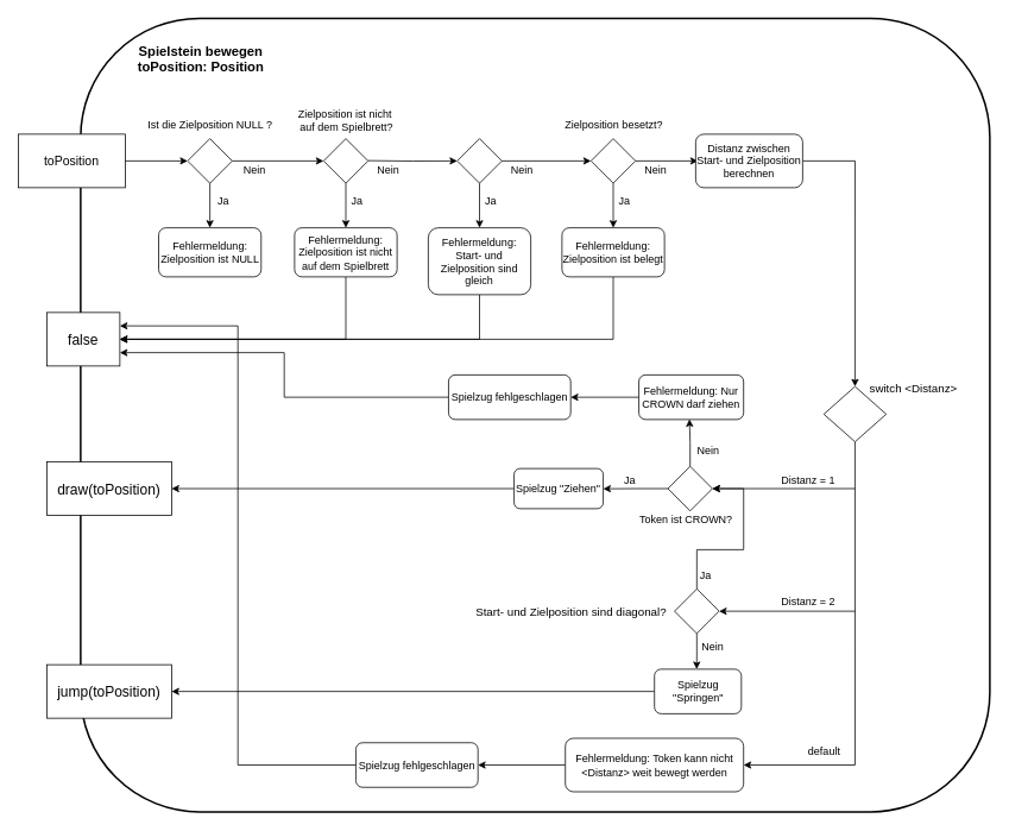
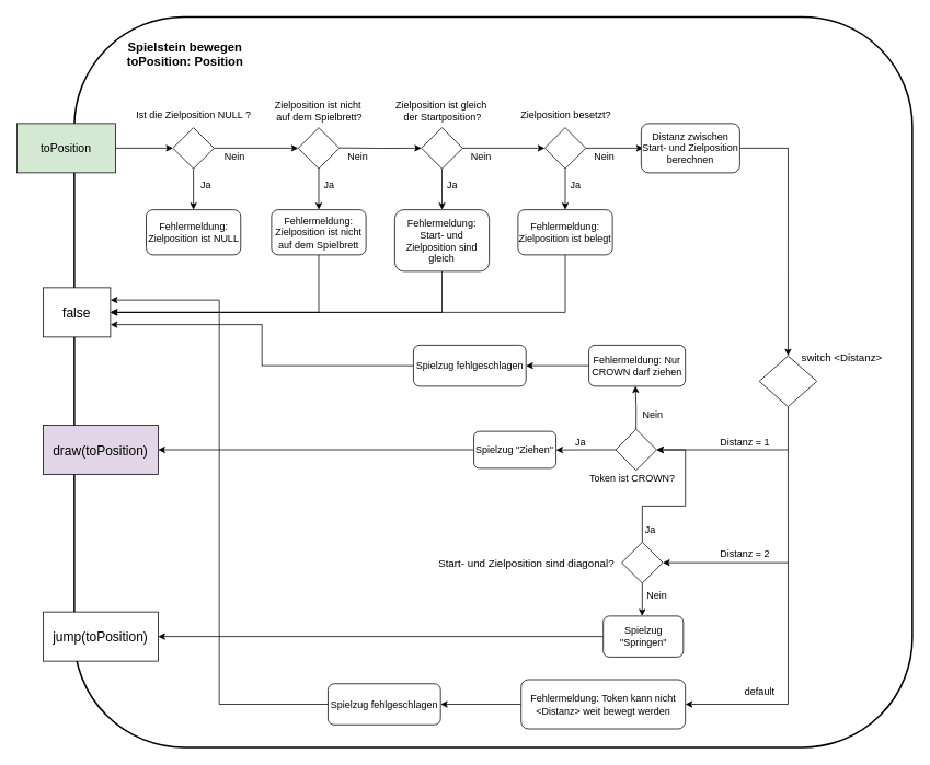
  <mxCell id="0" />
  <mxCell id="1" parent="0" />
  <mxCell id="2" value="" style="rounded=1;whiteSpace=wrap;html=1;fillColor=none;strokeWidth=2;comic=0;" parent="1" vertex="1"><mxGeometry x="90" y="20" width="1020" height="890" as="geometry" /></mxCell>
- <mxCell id="3" value="&lt;font style=&quot;font-size: 14px;&quot;&gt;toPosition&lt;br&gt;&lt;/font&gt;" style="rounded=0;whiteSpace=wrap;html=1;" parent="1" vertex="1"><mxGeometry x="20" y="150" width="120" height="60" as="geometry" /></mxCell>
+ <mxCell id="3" value="&lt;font style=&quot;font-size: 14px;&quot;&gt;toPosition&lt;br&gt;&lt;/font&gt;" style="rounded=0;whiteSpace=wrap;html=1;fillColor=#d5e8d4;" parent="1" vertex="1"><mxGeometry x="20" y="150" width="120" height="60" as="geometry" /></mxCell>
  <mxCell id="4" value="&lt;div style=&quot;font-size: 15px;&quot;&gt;&lt;font style=&quot;font-size: 15px;&quot;&gt;&lt;b&gt;&lt;font style=&quot;font-size: 15px;&quot;&gt;Spielstein bewegen&lt;br&gt;&lt;/font&gt;&lt;/b&gt;&lt;/font&gt;&lt;/div&gt;&lt;div style=&quot;font-size: 15px;&quot;&gt;&lt;font style=&quot;font-size: 15px;&quot;&gt;&lt;b&gt;&lt;font style=&quot;font-size: 15px;&quot;&gt;toPosition: Position&lt;font style=&quot;font-size: 15px;&quot;&gt;&lt;br&gt;&lt;/font&gt;&lt;/font&gt;&lt;/b&gt;&lt;/font&gt;&lt;/div&gt;" style="text;html=1;strokeColor=none;fillColor=none;align=center;verticalAlign=middle;whiteSpace=wrap;rounded=0;" parent="1" vertex="1"><mxGeometry x="140" y="30" width="170" height="70" as="geometry" /></mxCell>
  <mxCell id="5" value="" style="endArrow=classic;html=1;rounded=0;exitX=1;exitY=0.5;exitDx=0;exitDy=0;" parent="1" source="3" target="8" edge="1"><mxGeometry width="50" height="50" relative="1" as="geometry"><mxPoint x="380" y="210" as="sourcePoint" /><mxPoint x="190" y="180" as="targetPoint" /></mxGeometry></mxCell>
  <mxCell id="6" style="edgeStyle=orthogonalEdgeStyle;rounded=0;orthogonalLoop=1;jettySize=auto;html=1;exitX=0.5;exitY=1;exitDx=0;exitDy=0;" parent="1" source="8" target="10" edge="1"><mxGeometry relative="1" as="geometry"><mxPoint x="235.31" y="260" as="targetPoint" /></mxGeometry></mxCell>
  <mxCell id="7" style="edgeStyle=orthogonalEdgeStyle;rounded=0;orthogonalLoop=1;jettySize=auto;html=1;exitX=1;exitY=0.5;exitDx=0;exitDy=0;entryX=0;entryY=0.5;entryDx=0;entryDy=0;" parent="1" source="8" target="13" edge="1"><mxGeometry relative="1" as="geometry"><mxPoint x="330" y="180.034" as="targetPoint" /></mxGeometry></mxCell>
  <mxCell id="8" value="" style="rhombus;whiteSpace=wrap;html=1;" parent="1" vertex="1"><mxGeometry x="210" y="155" width="50" height="50" as="geometry" /></mxCell>
  <mxCell id="9" value="Ist die Zielposition NULL ?" style="text;html=1;align=center;verticalAlign=middle;resizable=0;points=[];autosize=1;strokeColor=none;fillColor=none;" parent="1" vertex="1"><mxGeometry x="155" y="125" width="160" height="30" as="geometry" /></mxCell>
  <mxCell id="10" value="Fehlermeldung: Zielposition ist NULL" style="rounded=1;whiteSpace=wrap;html=1;" parent="1" vertex="1"><mxGeometry x="177.5" y="255" width="115" height="55" as="geometry" /></mxCell>
  <mxCell id="11" style="edgeStyle=orthogonalEdgeStyle;rounded=0;orthogonalLoop=1;jettySize=auto;html=1;exitX=0.5;exitY=1;exitDx=0;exitDy=0;" parent="1" source="13" target="15" edge="1"><mxGeometry relative="1" as="geometry"><mxPoint x="387.81" y="260" as="targetPoint" /></mxGeometry></mxCell>
  <mxCell id="12" style="edgeStyle=orthogonalEdgeStyle;rounded=0;orthogonalLoop=1;jettySize=auto;html=1;exitX=1;exitY=0.5;exitDx=0;exitDy=0;entryX=0;entryY=0.5;entryDx=0;entryDy=0;" parent="1" target="18" edge="1"><mxGeometry relative="1" as="geometry"><mxPoint x="482.5" y="179.694" as="targetPoint" /><mxPoint x="412.5" y="179.66" as="sourcePoint" /></mxGeometry></mxCell>
  <mxCell id="13" value="" style="rhombus;whiteSpace=wrap;html=1;" parent="1" vertex="1"><mxGeometry x="362.5" y="155" width="50" height="50" as="geometry" /></mxCell>
  <mxCell id="14" style="edgeStyle=orthogonalEdgeStyle;rounded=0;orthogonalLoop=1;jettySize=auto;html=1;exitX=0.5;exitY=1;exitDx=0;exitDy=0;entryX=1;entryY=0.5;entryDx=0;entryDy=0;" edge="1" parent="1" source="15" target="71"><mxGeometry relative="1" as="geometry" /></mxCell>
  <mxCell id="15" value="Fehlermeldung: Zielposition ist nicht auf dem Spielbrett" style="rounded=1;whiteSpace=wrap;html=1;" parent="1" vertex="1"><mxGeometry x="330" y="255" width="115" height="55" as="geometry" /></mxCell>
  <mxCell id="16" style="edgeStyle=orthogonalEdgeStyle;rounded=0;orthogonalLoop=1;jettySize=auto;html=1;exitX=0.5;exitY=1;exitDx=0;exitDy=0;" parent="1" source="18" target="20" edge="1"><mxGeometry relative="1" as="geometry"><mxPoint x="537.81" y="260" as="targetPoint" /></mxGeometry></mxCell>
  <mxCell id="17" style="edgeStyle=orthogonalEdgeStyle;rounded=0;orthogonalLoop=1;jettySize=auto;html=1;exitX=1;exitY=0.5;exitDx=0;exitDy=0;entryX=0;entryY=0.5;entryDx=0;entryDy=0;" parent="1" source="18" target="23" edge="1"><mxGeometry relative="1" as="geometry"><mxPoint x="632.5" y="180.034" as="targetPoint" /></mxGeometry></mxCell>
  <mxCell id="18" value="" style="rhombus;whiteSpace=wrap;html=1;" parent="1" vertex="1"><mxGeometry x="512.5" y="155" width="50" height="50" as="geometry" /></mxCell>
  <mxCell id="19" style="edgeStyle=orthogonalEdgeStyle;rounded=0;orthogonalLoop=1;jettySize=auto;html=1;exitX=0.5;exitY=1;exitDx=0;exitDy=0;entryX=1;entryY=0.5;entryDx=0;entryDy=0;" edge="1" parent="1" source="20" target="71"><mxGeometry relative="1" as="geometry" /></mxCell>
  <mxCell id="20" value="Fehlermeldung: Start- und Zielposition sind gleich" style="rounded=1;whiteSpace=wrap;html=1;" parent="1" vertex="1"><mxGeometry x="480" y="255" width="115" height="75" as="geometry" /></mxCell>
  <mxCell id="21" style="edgeStyle=orthogonalEdgeStyle;rounded=0;orthogonalLoop=1;jettySize=auto;html=1;exitX=0.5;exitY=1;exitDx=0;exitDy=0;" parent="1" source="23" target="25" edge="1"><mxGeometry relative="1" as="geometry"><mxPoint x="687.81" y="260" as="targetPoint" /></mxGeometry></mxCell>
  <mxCell id="22" style="edgeStyle=orthogonalEdgeStyle;rounded=0;orthogonalLoop=1;jettySize=auto;html=1;exitX=1;exitY=0.5;exitDx=0;exitDy=0;" parent="1" source="23" edge="1"><mxGeometry relative="1" as="geometry"><mxPoint x="782.5" y="180.034" as="targetPoint" /></mxGeometry></mxCell>
  <mxCell id="23" value="" style="rhombus;whiteSpace=wrap;html=1;" parent="1" vertex="1"><mxGeometry x="662.5" y="155" width="50" height="50" as="geometry" /></mxCell>
  <mxCell id="24" style="edgeStyle=orthogonalEdgeStyle;rounded=0;orthogonalLoop=1;jettySize=auto;html=1;exitX=0.5;exitY=1;exitDx=0;exitDy=0;entryX=1;entryY=0.5;entryDx=0;entryDy=0;" edge="1" parent="1" source="25" target="71"><mxGeometry relative="1" as="geometry" /></mxCell>
  <mxCell id="25" value="Fehlermeldung: Zielposition ist belegt" style="rounded=1;whiteSpace=wrap;html=1;" parent="1" vertex="1"><mxGeometry x="630" y="255" width="115" height="55" as="geometry" /></mxCell>
  <mxCell id="26" value="Ja" style="text;html=1;align=center;verticalAlign=middle;resizable=0;points=[];autosize=1;strokeColor=none;fillColor=none;" parent="1" vertex="1"><mxGeometry x="230" y="210" width="40" height="30" as="geometry" /></mxCell>
  <mxCell id="27" value="Nein" style="text;html=1;align=center;verticalAlign=middle;resizable=0;points=[];autosize=1;strokeColor=none;fillColor=none;" parent="1" vertex="1"><mxGeometry x="260" y="175" width="50" height="30" as="geometry" /></mxCell>
  <mxCell id="28" value="&lt;div&gt;Zielposition ist nicht&amp;nbsp;&lt;/div&gt;&lt;div&gt;auf dem Spielbrett?&lt;/div&gt;" style="text;html=1;align=center;verticalAlign=middle;resizable=0;points=[];autosize=1;strokeColor=none;fillColor=none;" parent="1" vertex="1"><mxGeometry x="322.5" y="115" width="130" height="40" as="geometry" /></mxCell>
  <mxCell id="29" value="Ja" style="text;html=1;align=center;verticalAlign=middle;resizable=0;points=[];autosize=1;strokeColor=none;fillColor=none;" parent="1" vertex="1"><mxGeometry x="380" y="210" width="40" height="30" as="geometry" /></mxCell>
  <mxCell id="30" value="Nein" style="text;html=1;align=center;verticalAlign=middle;resizable=0;points=[];autosize=1;strokeColor=none;fillColor=none;" parent="1" vertex="1"><mxGeometry x="410" y="175" width="50" height="30" as="geometry" /></mxCell>
  <mxCell id="31" value="Ja" style="text;html=1;align=center;verticalAlign=middle;resizable=0;points=[];autosize=1;strokeColor=none;fillColor=none;" parent="1" vertex="1"><mxGeometry x="530" y="210" width="40" height="30" as="geometry" /></mxCell>
  <mxCell id="32" value="Nein" style="text;html=1;align=center;verticalAlign=middle;resizable=0;points=[];autosize=1;strokeColor=none;fillColor=none;" parent="1" vertex="1"><mxGeometry x="560" y="175" width="50" height="30" as="geometry" /></mxCell>
  <mxCell id="33" value="Ja" style="text;html=1;align=center;verticalAlign=middle;resizable=0;points=[];autosize=1;strokeColor=none;fillColor=none;" parent="1" vertex="1"><mxGeometry x="680" y="210" width="40" height="30" as="geometry" /></mxCell>
  <mxCell id="34" value="Nein" style="text;html=1;align=center;verticalAlign=middle;resizable=0;points=[];autosize=1;strokeColor=none;fillColor=none;" parent="1" vertex="1"><mxGeometry x="710" y="175" width="50" height="30" as="geometry" /></mxCell>
  <mxCell id="35" style="edgeStyle=orthogonalEdgeStyle;rounded=0;orthogonalLoop=1;jettySize=auto;html=1;exitX=1;exitY=0.5;exitDx=0;exitDy=0;entryX=0.5;entryY=0;entryDx=0;entryDy=0;" parent="1" source="36" target="40" edge="1"><mxGeometry relative="1" as="geometry" /></mxCell>
  <mxCell id="36" value="Distanz zwischen Start- und Zielposition berechnen" style="rounded=1;whiteSpace=wrap;html=1;" parent="1" vertex="1"><mxGeometry x="780" y="150" width="120" height="60" as="geometry" /></mxCell>
+ <mxCell id="37" value="&lt;div&gt;Zielposition ist gleich&amp;nbsp;&lt;/div&gt;&lt;div&gt;der Startposition?&lt;/div&gt;" style="text;html=1;align=center;verticalAlign=middle;resizable=0;points=[];autosize=1;strokeColor=none;fillColor=none;" parent="1" vertex="1"><mxGeometry x="472.5" y="115" width="130" height="40" as="geometry" /></mxCell>
  <mxCell id="38" value="Zielposition besetzt?" style="text;html=1;align=center;verticalAlign=middle;resizable=0;points=[];autosize=1;strokeColor=none;fillColor=none;" parent="1" vertex="1"><mxGeometry x="622.5" y="125" width="130" height="30" as="geometry" /></mxCell>
  <mxCell id="39" style="edgeStyle=orthogonalEdgeStyle;rounded=0;orthogonalLoop=1;jettySize=auto;html=1;exitX=0.5;exitY=1;exitDx=0;exitDy=0;entryX=1;entryY=0.5;entryDx=0;entryDy=0;" parent="1" source="40" target="68" edge="1"><mxGeometry relative="1" as="geometry" /></mxCell>
  <mxCell id="40" value="" style="rhombus;whiteSpace=wrap;html=1;" parent="1" vertex="1"><mxGeometry x="923.75" y="433" width="70" height="62" as="geometry" /></mxCell>
  <mxCell id="41" value="&lt;font style=&quot;font-size: 13px;&quot;&gt;switch &amp;lt;Distanz&amp;gt;&lt;/font&gt;" style="text;html=1;align=center;verticalAlign=middle;resizable=0;points=[];autosize=1;strokeColor=none;fillColor=none;" parent="1" vertex="1"><mxGeometry x="963.75" y="420" width="120" height="30" as="geometry" /></mxCell>
  <mxCell id="42" value="" style="endArrow=classic;html=1;rounded=0;entryX=1;entryY=0.5;entryDx=0;entryDy=0;" parent="1" target="45" edge="1"><mxGeometry width="50" height="50" relative="1" as="geometry"><mxPoint x="958.75" y="547.5" as="sourcePoint" /><mxPoint x="776.25" y="542.5" as="targetPoint" /></mxGeometry></mxCell>
  <mxCell id="43" style="edgeStyle=orthogonalEdgeStyle;rounded=0;orthogonalLoop=1;jettySize=auto;html=1;exitX=0;exitY=0.5;exitDx=0;exitDy=0;" parent="1" source="45" edge="1"><mxGeometry relative="1" as="geometry"><mxPoint x="676.25" y="547.707" as="targetPoint" /></mxGeometry></mxCell>
  <mxCell id="44" style="edgeStyle=orthogonalEdgeStyle;rounded=0;orthogonalLoop=1;jettySize=auto;html=1;exitX=0.5;exitY=0;exitDx=0;exitDy=0;entryX=0.483;entryY=0.993;entryDx=0;entryDy=0;entryPerimeter=0;" parent="1" source="45" target="52" edge="1"><mxGeometry relative="1" as="geometry" /></mxCell>
  <mxCell id="45" value="" style="rhombus;whiteSpace=wrap;html=1;" parent="1" vertex="1"><mxGeometry x="748.75" y="522.5" width="50" height="50" as="geometry" /></mxCell>
  <mxCell id="46" value="Distanz = 1" style="text;html=1;align=center;verticalAlign=middle;resizable=0;points=[];autosize=1;strokeColor=none;fillColor=none;" parent="1" vertex="1"><mxGeometry x="866.25" y="522.5" width="80" height="30" as="geometry" /></mxCell>
  <mxCell id="47" value="Token ist CROWN?" style="text;html=1;align=center;verticalAlign=middle;resizable=0;points=[];autosize=1;strokeColor=none;fillColor=none;" parent="1" vertex="1"><mxGeometry x="703.75" y="567" width="130" height="30" as="geometry" /></mxCell>
  <mxCell id="48" value="Ja" style="text;html=1;align=center;verticalAlign=middle;resizable=0;points=[];autosize=1;strokeColor=none;fillColor=none;" parent="1" vertex="1"><mxGeometry x="686.25" y="522.5" width="40" height="30" as="geometry" /></mxCell>
  <mxCell id="49" style="edgeStyle=orthogonalEdgeStyle;rounded=0;orthogonalLoop=1;jettySize=auto;html=1;exitX=0;exitY=0.5;exitDx=0;exitDy=0;entryX=1;entryY=0.5;entryDx=0;entryDy=0;" edge="1" parent="1" source="50" target="73"><mxGeometry relative="1" as="geometry" /></mxCell>
  <mxCell id="50" value="Spielzug &quot;Ziehen&quot;" style="rounded=1;whiteSpace=wrap;html=1;" parent="1" vertex="1"><mxGeometry x="576.25" y="525" width="100" height="45" as="geometry" /></mxCell>
  <mxCell id="51" style="edgeStyle=orthogonalEdgeStyle;rounded=0;orthogonalLoop=1;jettySize=auto;html=1;exitX=0;exitY=0.5;exitDx=0;exitDy=0;entryX=1;entryY=0.5;entryDx=0;entryDy=0;" parent="1" source="52" target="55" edge="1"><mxGeometry relative="1" as="geometry" /></mxCell>
  <mxCell id="52" value="Fehlermeldung: Nur CROWN darf ziehen" style="rounded=1;whiteSpace=wrap;html=1;" parent="1" vertex="1"><mxGeometry x="716.25" y="420" width="117.5" height="50" as="geometry" /></mxCell>
  <mxCell id="53" value="Nein" style="text;html=1;align=center;verticalAlign=middle;resizable=0;points=[];autosize=1;strokeColor=none;fillColor=none;" parent="1" vertex="1"><mxGeometry x="768.75" y="490" width="50" height="30" as="geometry" /></mxCell>
  <mxCell id="54" style="edgeStyle=orthogonalEdgeStyle;rounded=0;orthogonalLoop=1;jettySize=auto;html=1;exitX=0;exitY=0.5;exitDx=0;exitDy=0;entryX=1;entryY=0.75;entryDx=0;entryDy=0;" edge="1" parent="1" source="55" target="71"><mxGeometry relative="1" as="geometry" /></mxCell>
  <mxCell id="55" value="Spielzug fehlgeschlagen" style="rounded=1;whiteSpace=wrap;html=1;" parent="1" vertex="1"><mxGeometry x="502.75" y="420" width="137" height="50" as="geometry" /></mxCell>
  <mxCell id="56" value="" style="endArrow=classic;html=1;rounded=0;entryX=1;entryY=0.5;entryDx=0;entryDy=0;" parent="1" target="59" edge="1"><mxGeometry width="50" height="50" relative="1" as="geometry"><mxPoint x="958.75" y="685" as="sourcePoint" /><mxPoint x="783.75" y="680" as="targetPoint" /></mxGeometry></mxCell>
  <mxCell id="57" style="edgeStyle=orthogonalEdgeStyle;rounded=0;orthogonalLoop=1;jettySize=auto;html=1;exitX=0.5;exitY=1;exitDx=0;exitDy=0;" parent="1" source="59" edge="1"><mxGeometry relative="1" as="geometry"><mxPoint x="781.129" y="750" as="targetPoint" /></mxGeometry></mxCell>
  <mxCell id="58" style="edgeStyle=orthogonalEdgeStyle;rounded=0;orthogonalLoop=1;jettySize=auto;html=1;exitX=0.5;exitY=0;exitDx=0;exitDy=0;entryX=1;entryY=0.5;entryDx=0;entryDy=0;" parent="1" source="59" target="45" edge="1"><mxGeometry relative="1" as="geometry"><Array as="points"><mxPoint x="781.75" y="616" /><mxPoint x="833.75" y="616" /><mxPoint x="833.75" y="548" /></Array></mxGeometry></mxCell>
  <mxCell id="59" value="" style="rhombus;whiteSpace=wrap;html=1;" parent="1" vertex="1"><mxGeometry x="756.25" y="660" width="50" height="50" as="geometry" /></mxCell>
  <mxCell id="60" value="Distanz = 2" style="text;html=1;align=center;verticalAlign=middle;resizable=0;points=[];autosize=1;strokeColor=none;fillColor=none;" parent="1" vertex="1"><mxGeometry x="866.25" y="660" width="80" height="30" as="geometry" /></mxCell>
  <mxCell id="61" value="&lt;font style=&quot;font-size: 13px;&quot;&gt;Start- und Zielposition sind diagonal?&lt;/font&gt;" style="text;html=1;align=center;verticalAlign=middle;resizable=0;points=[];autosize=1;strokeColor=none;fillColor=none;" parent="1" vertex="1"><mxGeometry x="520" y="670" width="240" height="30" as="geometry" /></mxCell>
  <mxCell id="62" value="Ja" style="text;html=1;align=center;verticalAlign=middle;resizable=0;points=[];autosize=1;strokeColor=none;fillColor=none;" parent="1" vertex="1"><mxGeometry x="771.25" y="630" width="40" height="30" as="geometry" /></mxCell>
  <mxCell id="63" style="edgeStyle=orthogonalEdgeStyle;rounded=0;orthogonalLoop=1;jettySize=auto;html=1;exitX=0;exitY=0.5;exitDx=0;exitDy=0;entryX=1;entryY=0.5;entryDx=0;entryDy=0;" edge="1" parent="1" source="64" target="72"><mxGeometry relative="1" as="geometry" /></mxCell>
  <mxCell id="64" value="Spielzug &quot;Springen&quot;" style="rounded=1;whiteSpace=wrap;html=1;" parent="1" vertex="1"><mxGeometry x="733.75" y="750" width="97.5" height="50" as="geometry" /></mxCell>
  <mxCell id="65" value="Nein" style="text;html=1;align=center;verticalAlign=middle;resizable=0;points=[];autosize=1;strokeColor=none;fillColor=none;" parent="1" vertex="1"><mxGeometry x="773.75" y="710" width="50" height="30" as="geometry" /></mxCell>
  <mxCell id="66" value="default" style="text;html=1;align=center;verticalAlign=middle;resizable=0;points=[];autosize=1;strokeColor=none;fillColor=none;" parent="1" vertex="1"><mxGeometry x="893.75" y="827.5" width="60" height="30" as="geometry" /></mxCell>
  <mxCell id="67" style="edgeStyle=orthogonalEdgeStyle;rounded=0;orthogonalLoop=1;jettySize=auto;html=1;exitX=0;exitY=0.5;exitDx=0;exitDy=0;entryX=1;entryY=0.5;entryDx=0;entryDy=0;" parent="1" source="68" target="70" edge="1"><mxGeometry relative="1" as="geometry" /></mxCell>
  <mxCell id="68" value="Fehlermeldung: Token kann nicht &amp;lt;Distanz&amp;gt; weit bewegt werden" style="rounded=1;whiteSpace=wrap;html=1;" parent="1" vertex="1"><mxGeometry x="633.75" y="827.5" width="200" height="60" as="geometry" /></mxCell>
  <mxCell id="69" style="edgeStyle=orthogonalEdgeStyle;rounded=0;orthogonalLoop=1;jettySize=auto;html=1;exitX=0;exitY=0.5;exitDx=0;exitDy=0;entryX=1;entryY=0.25;entryDx=0;entryDy=0;" edge="1" parent="1" source="70" target="71"><mxGeometry relative="1" as="geometry" /></mxCell>
  <mxCell id="70" value="Spielzug fehlgeschlagen" style="rounded=1;whiteSpace=wrap;html=1;" parent="1" vertex="1"><mxGeometry x="398.75" y="832.5" width="137" height="50" as="geometry" /></mxCell>
  <mxCell id="71" value="&lt;font style=&quot;font-size: 16px;&quot;&gt;false&lt;/font&gt;" style="rounded=0;whiteSpace=wrap;html=1;" vertex="1" parent="1"><mxGeometry x="52" y="350" width="82" height="60" as="geometry" /></mxCell>
  <mxCell id="72" value="&lt;font style=&quot;font-size: 16px;&quot;&gt;jump(toPosition)&lt;/font&gt;" style="rounded=0;whiteSpace=wrap;html=1;" vertex="1" parent="1"><mxGeometry x="52" y="745" width="140" height="60" as="geometry" /></mxCell>
- <mxCell id="73" value="&lt;font style=&quot;font-size: 16px;&quot;&gt;draw(toPosition)&lt;/font&gt;" style="rounded=0;whiteSpace=wrap;html=1;" vertex="1" parent="1"><mxGeometry x="52" y="517.5" width="140" height="60" as="geometry" /></mxCell>
+ <mxCell id="73" value="&lt;font style=&quot;font-size: 16px;&quot;&gt;draw(toPosition)&lt;/font&gt;" style="rounded=0;whiteSpace=wrap;html=1;fillColor=#e1d5e7;" vertex="1" parent="1"><mxGeometry x="52" y="517.5" width="140" height="60" as="geometry" /></mxCell>
